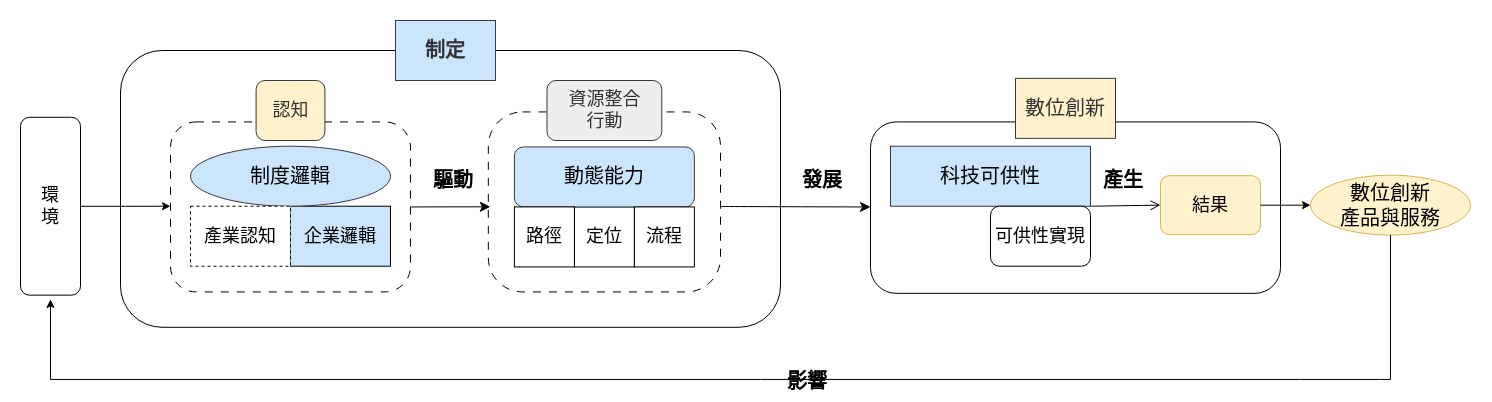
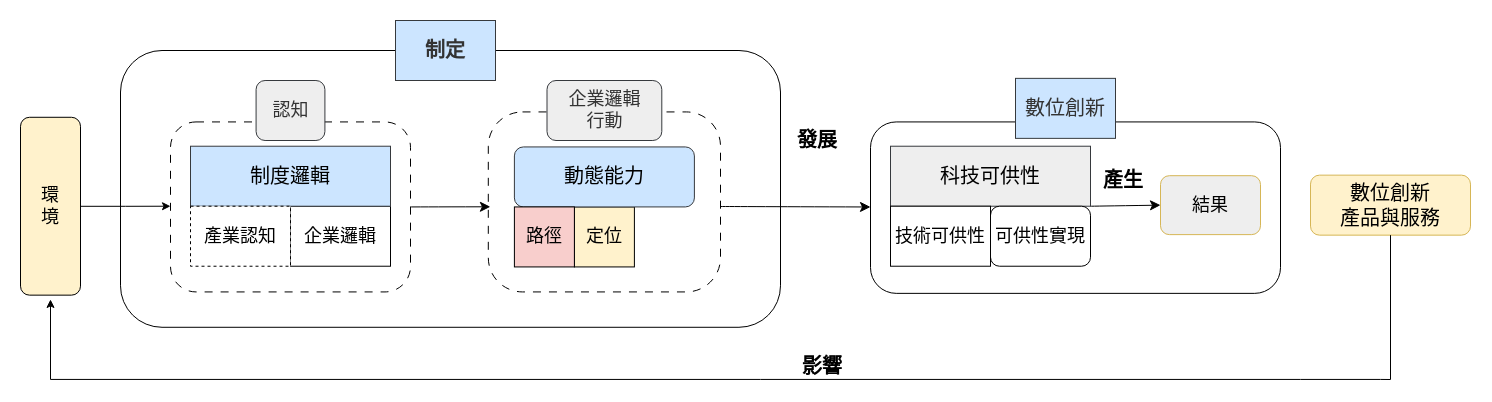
  <mxCell id="0" />
  <mxCell id="1" parent="0" />
- <mxCell id="2" value="&lt;font face=&quot;標楷體&quot; style=&quot;font-size: 18px;&quot;&gt;環&lt;/font&gt;&lt;div&gt;&lt;font face=&quot;標楷體&quot; style=&quot;font-size: 18px;&quot;&gt;境&lt;/font&gt;&lt;/div&gt;" style="rounded=1;whiteSpace=wrap;html=1;movable=1;resizable=1;rotatable=1;deletable=1;editable=1;locked=0;connectable=1;" vertex="1" parent="1"><mxGeometry x="20" y="116.79" width="60" height="177.86" as="geometry" /></mxCell>
+ <mxCell id="2" value="&lt;font face=&quot;標楷體&quot; style=&quot;font-size: 18px;&quot;&gt;環&lt;/font&gt;&lt;div&gt;&lt;font face=&quot;標楷體&quot; style=&quot;font-size: 18px;&quot;&gt;境&lt;/font&gt;&lt;/div&gt;" style="rounded=1;whiteSpace=wrap;html=1;movable=1;resizable=1;rotatable=1;deletable=1;editable=1;locked=0;connectable=1;fillColor=#fff2cc;" vertex="1" parent="1"><mxGeometry x="20" y="116.79" width="60" height="177.86" as="geometry" /></mxCell>
  <mxCell id="3" value="" style="rounded=1;whiteSpace=wrap;html=1;movable=1;resizable=1;rotatable=1;deletable=1;editable=1;locked=0;connectable=1;strokeWidth=1;fontFamily=標楷體;fontSize=18;fontStyle=0;strokeColor=default;gradientColor=none;" vertex="1" parent="1"><mxGeometry x="870" y="121.43" width="410" height="171.43" as="geometry" /></mxCell>
  <mxCell id="4" value="" style="rounded=1;whiteSpace=wrap;html=1;movable=1;resizable=1;rotatable=1;deletable=1;editable=1;locked=0;connectable=1;strokeWidth=1;fontFamily=標楷體;fontSize=18;fontStyle=0" vertex="1" parent="1"><mxGeometry x="120" y="50" width="660" height="276.79" as="geometry" /></mxCell>
  <mxCell id="5" value="&lt;font style=&quot;font-size: 20px;&quot; color=&quot;#333333&quot;&gt;&lt;span&gt;&lt;b&gt;制定&lt;/b&gt;&lt;/span&gt;&lt;/font&gt;" style="rounded=0;whiteSpace=wrap;html=1;strokeColor=#36393d;fillColor=#cce5ff;fontFamily=標楷體;fontSize=18;fontStyle=0;align=center;verticalAlign=middle;" vertex="1" parent="1"><mxGeometry x="395" y="20" width="100" height="60" as="geometry" /></mxCell>
- <mxCell id="6" value="&lt;font style=&quot;font-size: 20px;&quot; face=&quot;標楷體&quot;&gt;&lt;b style=&quot;&quot;&gt;驅&lt;/b&gt;&lt;/font&gt;&lt;b style=&quot;font-size: 20px; font-family: 標楷體; background-color: transparent; color: light-dark(rgb(0, 0, 0), rgb(255, 255, 255));&quot;&gt;動&lt;/b&gt;" style="text;html=1;align=center;verticalAlign=middle;whiteSpace=wrap;rounded=0;fontFamily=Helvetica;fontSize=12;fontColor=default;" vertex="1" parent="1"><mxGeometry x="425.623" y="163.995" width="54.375" height="30" as="geometry" /></mxCell>
- <mxCell id="7" value="&lt;font style=&quot;font-size: 20px;&quot; face=&quot;標楷體&quot;&gt;&lt;b style=&quot;&quot;&gt;發&lt;/b&gt;&lt;/font&gt;&lt;b style=&quot;font-size: 20px; font-family: 標楷體; background-color: transparent; color: light-dark(rgb(0, 0, 0), rgb(255, 255, 255));&quot;&gt;展&lt;/b&gt;" style="text;html=1;align=center;verticalAlign=middle;whiteSpace=wrap;rounded=0;" vertex="1" parent="1"><mxGeometry x="795.003" y="163.995" width="54.375" height="30" as="geometry" /></mxCell>
- <mxCell id="8" value="&lt;font style=&quot;font-size: 20px;&quot; color=&quot;#333333&quot;&gt;數位創新&lt;/font&gt;" style="rounded=0;whiteSpace=wrap;html=1;strokeColor=#36393d;fillColor=#fff2cc;fontFamily=標楷體;fontSize=18;fontStyle=0;align=center;verticalAlign=middle;" vertex="1" parent="1"><mxGeometry x="1015.004" y="77.86" width="100" height="60" as="geometry" /></mxCell>
- <mxCell id="9" style="edgeStyle=none;curved=1;rounded=0;orthogonalLoop=1;jettySize=auto;html=1;exitX=1;exitY=1;exitDx=0;exitDy=0;entryX=0;entryY=0.5;entryDx=0;entryDy=0;fontSize=12;startSize=8;endSize=8;endArrow=open;" edge="1" parent="1" source="35" target="11"><mxGeometry relative="1" as="geometry" /></mxCell>
+ <mxCell id="7" value="&lt;font style=&quot;font-size: 20px;&quot; face=&quot;標楷體&quot;&gt;&lt;b style=&quot;&quot;&gt;發&lt;/b&gt;&lt;/font&gt;&lt;b style=&quot;font-size: 20px; font-family: 標楷體; background-color: transparent; color: light-dark(rgb(0, 0, 0), rgb(255, 255, 255));&quot;&gt;展&lt;/b&gt;" style="text;html=1;align=center;verticalAlign=middle;whiteSpace=wrap;rounded=0;" vertex="1" parent="1"><mxGeometry x="790.003" y="123.995" width="54.375" height="30" as="geometry" /></mxCell>
+ <mxCell id="8" value="&lt;font style=&quot;font-size: 20px;&quot; color=&quot;#333333&quot;&gt;數位創新&lt;/font&gt;" style="rounded=0;whiteSpace=wrap;html=1;strokeColor=#36393d;fillColor=#cce5ff;fontFamily=標楷體;fontSize=18;fontStyle=0;align=center;verticalAlign=middle;" vertex="1" parent="1"><mxGeometry x="1015.004" y="77.86" width="100" height="60" as="geometry" /></mxCell>
+ <mxCell id="9" style="edgeStyle=none;curved=1;rounded=0;orthogonalLoop=1;jettySize=auto;html=1;exitX=1;exitY=1;exitDx=0;exitDy=0;entryX=0;entryY=0.5;entryDx=0;entryDy=0;fontSize=12;startSize=8;endSize=8;" edge="1" parent="1" source="35" target="11"><mxGeometry relative="1" as="geometry" /></mxCell>
  <mxCell id="10" value="&lt;font style=&quot;font-size: 20px;&quot; face=&quot;標楷體&quot;&gt;&lt;b style=&quot;&quot;&gt;產&lt;/b&gt;&lt;/font&gt;&lt;b style=&quot;font-size: 20px; font-family: 標楷體; background-color: transparent; color: light-dark(rgb(0, 0, 0), rgb(255, 255, 255));&quot;&gt;生&lt;/b&gt;" style="text;html=1;align=center;verticalAlign=middle;whiteSpace=wrap;rounded=0;fontFamily=Helvetica;fontSize=12;fontColor=default;" vertex="1" parent="1"><mxGeometry x="1095.632" y="163.995" width="54.375" height="30" as="geometry" /></mxCell>
- <mxCell id="11" value="結果" style="rounded=1;whiteSpace=wrap;html=1;fontSize=18;fontFamily=標楷體;movable=1;resizable=1;rotatable=1;deletable=1;editable=1;locked=0;connectable=1;fontStyle=0;fillColor=#fff2cc;strokeColor=#d6b656;" vertex="1" parent="1"><mxGeometry x="1160" y="175.185" width="100" height="58.93" as="geometry" /></mxCell>
- <mxCell id="12" value="&lt;font style=&quot;font-size: 20px;&quot;&gt;數位創新&lt;/font&gt;&lt;div&gt;&lt;font style=&quot;font-size: 20px;&quot;&gt;產品與服務&lt;/font&gt;&lt;/div&gt;" style="ellipse;whiteSpace=wrap;html=1;fontSize=18;fontFamily=標楷體;movable=1;resizable=1;rotatable=1;deletable=1;editable=1;locked=0;connectable=1;fontStyle=0;fillColor=#fff2cc;strokeColor=#d6b656;" vertex="1" parent="1"><mxGeometry x="1310" y="174.65" width="160" height="60" as="geometry" /></mxCell>
- <mxCell id="13" value="&lt;font style=&quot;font-size: 20px;&quot; face=&quot;標楷體&quot;&gt;&lt;b style=&quot;&quot;&gt;影響&lt;/b&gt;&lt;/font&gt;" style="text;html=1;align=center;verticalAlign=middle;whiteSpace=wrap;rounded=0;" vertex="1" parent="1"><mxGeometry x="780" y="365" width="54.38" height="30" as="geometry" /></mxCell>
- <mxCell id="14" style="edgeStyle=orthogonalEdgeStyle;rounded=0;orthogonalLoop=1;jettySize=auto;html=1;entryX=0;entryY=0.5;entryDx=0;entryDy=0;" edge="1" parent="1" source="11" target="12"><mxGeometry relative="1" as="geometry" /></mxCell>
+ <mxCell id="11" value="結果" style="rounded=1;whiteSpace=wrap;html=1;fontSize=18;fontFamily=標楷體;movable=1;resizable=1;rotatable=1;deletable=1;editable=1;locked=0;connectable=1;fontStyle=0;fillColor=#eeeeee;strokeColor=#d6b656;" vertex="1" parent="1"><mxGeometry x="1160" y="175.185" width="100" height="58.93" as="geometry" /></mxCell>
+ <mxCell id="12" value="&lt;font style=&quot;font-size: 20px;&quot;&gt;數位創新&lt;/font&gt;&lt;div&gt;&lt;font style=&quot;font-size: 20px;&quot;&gt;產品與服務&lt;/font&gt;&lt;/div&gt;" style="rounded=1;whiteSpace=wrap;html=1;fontSize=18;fontFamily=標楷體;movable=1;resizable=1;rotatable=1;deletable=1;editable=1;locked=0;connectable=1;fontStyle=0;fillColor=#fff2cc;strokeColor=#d6b656;" vertex="1" parent="1"><mxGeometry x="1310" y="174.65" width="160" height="60" as="geometry" /></mxCell>
+ <mxCell id="13" value="&lt;font style=&quot;font-size: 20px;&quot; face=&quot;標楷體&quot;&gt;&lt;b style=&quot;&quot;&gt;影響&lt;/b&gt;&lt;/font&gt;" style="text;html=1;align=center;verticalAlign=middle;whiteSpace=wrap;rounded=0;" vertex="1" parent="1"><mxGeometry x="795" y="350" width="54.38" height="30" as="geometry" /></mxCell>
  <mxCell id="15" value="" style="endArrow=classic;html=1;rounded=0;exitX=0.5;exitY=1;exitDx=0;exitDy=0;" edge="1" parent="1" source="12"><mxGeometry width="50" height="50" relative="1" as="geometry"><mxPoint x="1380" y="238.93" as="sourcePoint" /><mxPoint x="50" y="298.93" as="targetPoint" /><Array as="points"><mxPoint x="1390" y="379" /><mxPoint x="1380" y="378.93" /><mxPoint x="1300" y="378.93" /><mxPoint x="760" y="378.93" /><mxPoint x="50" y="378.93" /></Array></mxGeometry></mxCell>
  <mxCell id="16" style="edgeStyle=orthogonalEdgeStyle;rounded=0;orthogonalLoop=1;jettySize=auto;html=1;" edge="1" parent="1" source="2"><mxGeometry relative="1" as="geometry"><mxPoint x="170" y="205.72" as="targetPoint" /></mxGeometry></mxCell>
  <mxCell id="17" value="" style="rounded=1;whiteSpace=wrap;html=1;movable=1;resizable=1;rotatable=1;deletable=1;editable=1;locked=0;connectable=1;strokeWidth=1;dashed=1;dashPattern=8 8;fontFamily=標楷體;fontSize=18;fontStyle=0" vertex="1" parent="1"><mxGeometry x="170" y="121.43" width="240" height="170" as="geometry" /></mxCell>
- <mxCell id="18" value="&lt;font color=&quot;#333333&quot;&gt;&lt;span&gt;認知&lt;/span&gt;&lt;/font&gt;" style="rounded=1;whiteSpace=wrap;html=1;strokeColor=#36393d;fillColor=#fff2cc;fontFamily=標楷體;fontSize=18;fontStyle=0;" vertex="1" parent="1"><mxGeometry x="255.582" y="80" width="68.83" height="60" as="geometry" /></mxCell>
+ <mxCell id="18" value="&lt;font color=&quot;#333333&quot;&gt;&lt;span&gt;認知&lt;/span&gt;&lt;/font&gt;" style="rounded=1;whiteSpace=wrap;html=1;strokeColor=#36393d;fillColor=#eeeeee;fontFamily=標楷體;fontSize=18;fontStyle=0" vertex="1" parent="1"><mxGeometry x="255.582" y="80" width="68.83" height="60" as="geometry" /></mxCell>
  <mxCell id="19" value="" style="group;movable=1;resizable=1;rotatable=1;deletable=1;editable=1;locked=0;connectable=1;" vertex="1" connectable="0" parent="1"><mxGeometry x="189.997" y="145.72" width="200.0" height="120" as="geometry" /></mxCell>
- <mxCell id="20" value="企業邏輯" style="rounded=0;whiteSpace=wrap;html=1;movable=1;resizable=1;rotatable=1;deletable=1;editable=1;locked=0;connectable=1;fontFamily=標楷體;fontSize=18;fontStyle=0;fillColor=#cce5ff;" vertex="1" parent="19"><mxGeometry x="100.0" y="60" width="100" height="60" as="geometry" /></mxCell>
+ <mxCell id="20" value="企業邏輯" style="rounded=0;whiteSpace=wrap;html=1;movable=1;resizable=1;rotatable=1;deletable=1;editable=1;locked=0;connectable=1;fontFamily=標楷體;fontSize=18;fontStyle=0" vertex="1" parent="19"><mxGeometry x="100.0" y="60" width="100" height="60" as="geometry" /></mxCell>
  <mxCell id="21" value="" style="group" vertex="1" connectable="0" parent="19"><mxGeometry width="200.0" height="120" as="geometry" /></mxCell>
- <mxCell id="22" value="&lt;span&gt;&lt;font style=&quot;font-size: 20px;&quot;&gt;制度邏輯&lt;/font&gt;&lt;/span&gt;" style="ellipse;whiteSpace=wrap;html=1;fontSize=18;fontFamily=標楷體;movable=1;resizable=1;rotatable=1;deletable=1;editable=1;locked=0;connectable=1;fillColor=#cce5ff;strokeColor=#36393d;fontStyle=0;align=center;verticalAlign=middle;" vertex="1" parent="21"><mxGeometry width="200" height="60" as="geometry" /></mxCell>
+ <mxCell id="22" value="&lt;span&gt;&lt;font style=&quot;font-size: 20px;&quot;&gt;制度邏輯&lt;/font&gt;&lt;/span&gt;" style="rounded=0;whiteSpace=wrap;html=1;fontSize=18;fontFamily=標楷體;movable=1;resizable=1;rotatable=1;deletable=1;editable=1;locked=0;connectable=1;fillColor=#cce5ff;strokeColor=#36393d;fontStyle=0;align=center;verticalAlign=middle;" vertex="1" parent="21"><mxGeometry width="200" height="60" as="geometry" /></mxCell>
  <mxCell id="23" value="產業認知" style="rounded=0;whiteSpace=wrap;html=1;movable=1;resizable=1;rotatable=1;deletable=1;editable=1;locked=0;connectable=1;fontFamily=標楷體;fontSize=18;fontStyle=0;dashed=1;" vertex="1" parent="21"><mxGeometry y="60" width="100" height="60" as="geometry" /></mxCell>
  <mxCell id="24" style="edgeStyle=none;curved=1;rounded=0;orthogonalLoop=1;jettySize=auto;html=1;fontSize=12;startSize=8;endSize=8;" edge="1" parent="1" target="3"><mxGeometry relative="1" as="geometry"><mxPoint x="720" y="206" as="sourcePoint" /><Array as="points" /></mxGeometry></mxCell>
  <mxCell id="25" value="" style="rounded=1;whiteSpace=wrap;html=1;movable=1;resizable=1;rotatable=1;deletable=1;editable=1;locked=0;connectable=1;strokeWidth=1;dashed=1;dashPattern=8 8;fontFamily=標楷體;fontSize=18;fontStyle=0;arcSize=19;" vertex="1" parent="1"><mxGeometry x="487.809" y="111.43" width="232.19" height="180" as="geometry" /></mxCell>
- <mxCell id="26" value="&lt;font color=&quot;#333333&quot;&gt;&lt;span&gt;資源整合&lt;/span&gt;&lt;/font&gt;&lt;div&gt;&lt;font color=&quot;#333333&quot;&gt;&lt;span&gt;行動&lt;/span&gt;&lt;/font&gt;&lt;/div&gt;" style="rounded=1;whiteSpace=wrap;html=1;strokeColor=#36393d;fillColor=#eeeeee;fontFamily=標楷體;fontSize=18;fontStyle=0" vertex="1" parent="1"><mxGeometry x="546.51" y="80" width="114.79" height="60" as="geometry" /></mxCell>
+ <mxCell id="26" value="&lt;font color=&quot;#333333&quot;&gt;&lt;span&gt;企業邏輯&lt;/span&gt;&lt;/font&gt;&lt;div&gt;&lt;font color=&quot;#333333&quot;&gt;&lt;span&gt;行動&lt;/span&gt;&lt;/font&gt;&lt;/div&gt;" style="rounded=1;whiteSpace=wrap;html=1;strokeColor=#36393d;fillColor=#eeeeee;fontFamily=標楷體;fontSize=18;fontStyle=0" vertex="1" parent="1"><mxGeometry x="546.51" y="80" width="114.79" height="60" as="geometry" /></mxCell>
  <mxCell id="27" value="" style="group;movable=1;resizable=1;rotatable=1;deletable=1;editable=1;locked=0;connectable=1;" vertex="1" connectable="0" parent="1"><mxGeometry x="513.904" y="146.43" width="180" height="120" as="geometry" /></mxCell>
  <mxCell id="28" value="" style="group" vertex="1" connectable="0" parent="27"><mxGeometry width="180" height="120" as="geometry" /></mxCell>
- <mxCell id="29" value="定位" style="rounded=0;whiteSpace=wrap;html=1;movable=1;resizable=1;rotatable=1;deletable=1;editable=1;locked=0;connectable=1;fontFamily=標楷體;fontSize=18;fontStyle=0" vertex="1" parent="28"><mxGeometry x="59.996" y="60" width="60" height="60" as="geometry" /></mxCell>
+ <mxCell id="29" value="定位" style="rounded=0;whiteSpace=wrap;html=1;movable=1;resizable=1;rotatable=1;deletable=1;editable=1;locked=0;connectable=1;fontFamily=標楷體;fontSize=18;fontStyle=0;fillColor=#fff2cc;" vertex="1" parent="28"><mxGeometry x="59.996" y="60" width="60" height="60" as="geometry" /></mxCell>
  <mxCell id="30" value="&lt;span&gt;&lt;font style=&quot;font-size: 20px;&quot;&gt;動態能力&lt;/font&gt;&lt;/span&gt;" style="whiteSpace=wrap;html=1;fontSize=18;fontFamily=標楷體;movable=1;resizable=1;rotatable=1;deletable=1;editable=1;locked=0;connectable=1;fillColor=#cce5ff;strokeColor=#36393d;fontStyle=0;rounded=1;" vertex="1" parent="28"><mxGeometry width="180" height="60" as="geometry" /></mxCell>
- <mxCell id="31" value="路徑" style="rounded=0;whiteSpace=wrap;html=1;movable=1;resizable=1;rotatable=1;deletable=1;editable=1;locked=0;connectable=1;fontFamily=標楷體;fontSize=18;fontStyle=0" vertex="1" parent="28"><mxGeometry y="60" width="60" height="60" as="geometry" /></mxCell>
- <mxCell id="32" value="&lt;font&gt;&lt;span&gt;&lt;span&gt;流程&lt;/span&gt;&lt;/span&gt;&lt;/font&gt;" style="rounded=0;whiteSpace=wrap;html=1;movable=1;resizable=1;rotatable=1;deletable=1;editable=1;locked=0;connectable=1;fontFamily=標楷體;fontSize=18;fontStyle=0" vertex="1" parent="28"><mxGeometry x="120" y="60" width="60" height="60" as="geometry" /></mxCell>
+ <mxCell id="31" value="路徑" style="rounded=0;whiteSpace=wrap;html=1;movable=1;resizable=1;rotatable=1;deletable=1;editable=1;locked=0;connectable=1;fontFamily=標楷體;fontSize=18;fontStyle=0;fillColor=#f8cecc;" vertex="1" parent="28"><mxGeometry y="60" width="60" height="60" as="geometry" /></mxCell>
  <mxCell id="33" value="" style="group;movable=1;resizable=1;rotatable=1;deletable=1;editable=1;locked=0;connectable=1;" vertex="1" connectable="0" parent="1"><mxGeometry x="890" y="145.72" width="200" height="120" as="geometry" /></mxCell>
  <mxCell id="34" value="" style="group;movable=1;resizable=1;rotatable=1;deletable=1;editable=1;locked=0;connectable=1;" vertex="1" connectable="0" parent="33"><mxGeometry width="200" height="120" as="geometry" /></mxCell>
- <mxCell id="35" value="&lt;span&gt;&lt;font style=&quot;font-size: 20px;&quot;&gt;科技可供性&lt;/font&gt;&lt;/span&gt;" style="rounded=0;whiteSpace=wrap;html=1;fontSize=18;fontFamily=標楷體;movable=1;resizable=1;rotatable=1;deletable=1;editable=1;locked=0;connectable=1;fillColor=#cce5ff;strokeColor=#36393d;fontStyle=0" vertex="1" parent="34"><mxGeometry width="200" height="60" as="geometry" /></mxCell>
+ <mxCell id="35" value="&lt;span&gt;&lt;font style=&quot;font-size: 20px;&quot;&gt;科技可供性&lt;/font&gt;&lt;/span&gt;" style="rounded=0;whiteSpace=wrap;html=1;fontSize=18;fontFamily=標楷體;movable=1;resizable=1;rotatable=1;deletable=1;editable=1;locked=0;connectable=1;fillColor=#eeeeee;strokeColor=#36393d;fontStyle=0;" vertex="1" parent="34"><mxGeometry width="200" height="60" as="geometry" /></mxCell>
  <mxCell id="36" value="&lt;font&gt;&lt;span&gt;&lt;span&gt;可供性實現&lt;/span&gt;&lt;/span&gt;&lt;/font&gt;" style="whiteSpace=wrap;html=1;movable=1;resizable=1;rotatable=1;deletable=1;editable=1;locked=0;connectable=1;fontFamily=標楷體;fontSize=18;fontStyle=0;rounded=1;" vertex="1" parent="34"><mxGeometry x="100" y="60" width="100" height="60" as="geometry" /></mxCell>
+ <mxCell id="37" value="&lt;font&gt;&lt;span&gt;技術可供性&lt;/span&gt;&lt;/font&gt;" style="rounded=0;whiteSpace=wrap;html=1;movable=1;resizable=1;rotatable=1;deletable=1;editable=1;locked=0;connectable=1;fontFamily=標楷體;fontSize=18;fontStyle=0" vertex="1" parent="34"><mxGeometry y="60" width="100" height="60" as="geometry" /></mxCell>
  <mxCell id="38" style="edgeStyle=none;curved=1;rounded=0;orthogonalLoop=1;jettySize=auto;html=1;exitX=1;exitY=0.5;exitDx=0;exitDy=0;entryX=0.009;entryY=0.527;entryDx=0;entryDy=0;entryPerimeter=0;fontSize=12;startSize=8;endSize=8;" edge="1" parent="1" source="17" target="25"><mxGeometry relative="1" as="geometry" /></mxCell>
